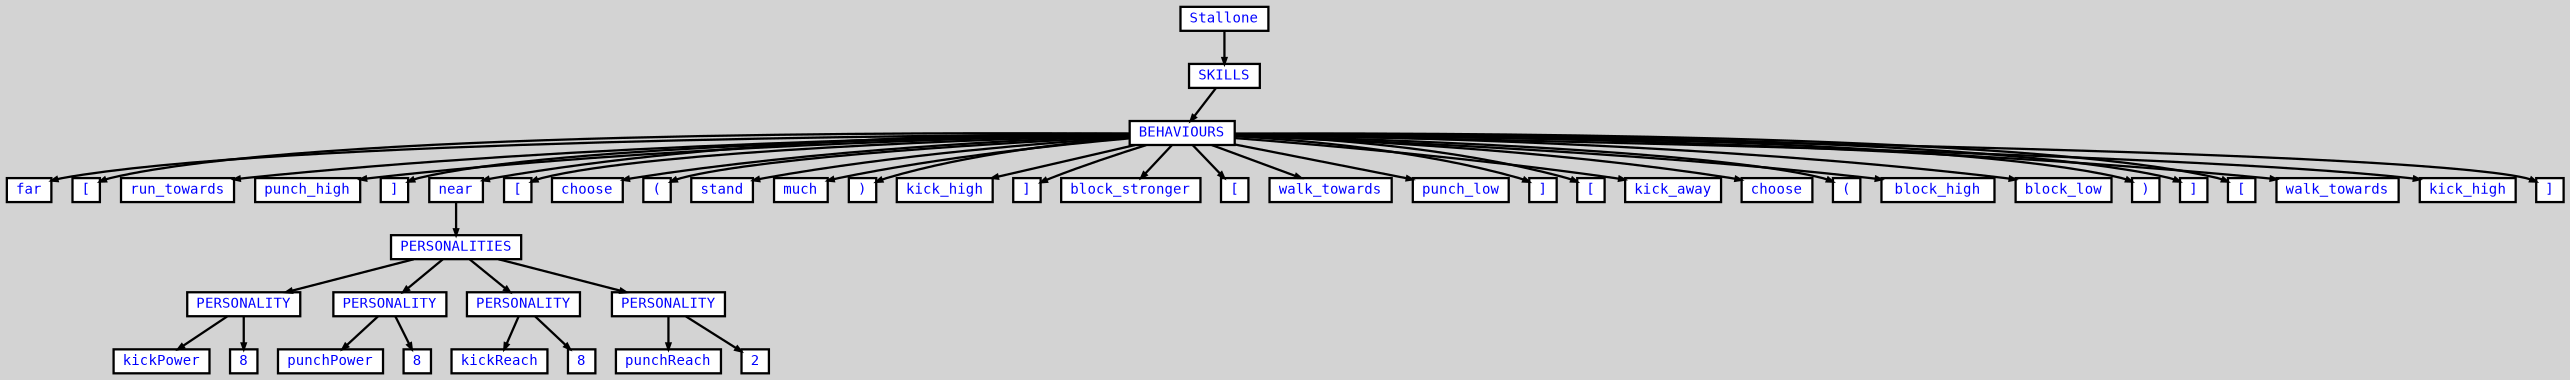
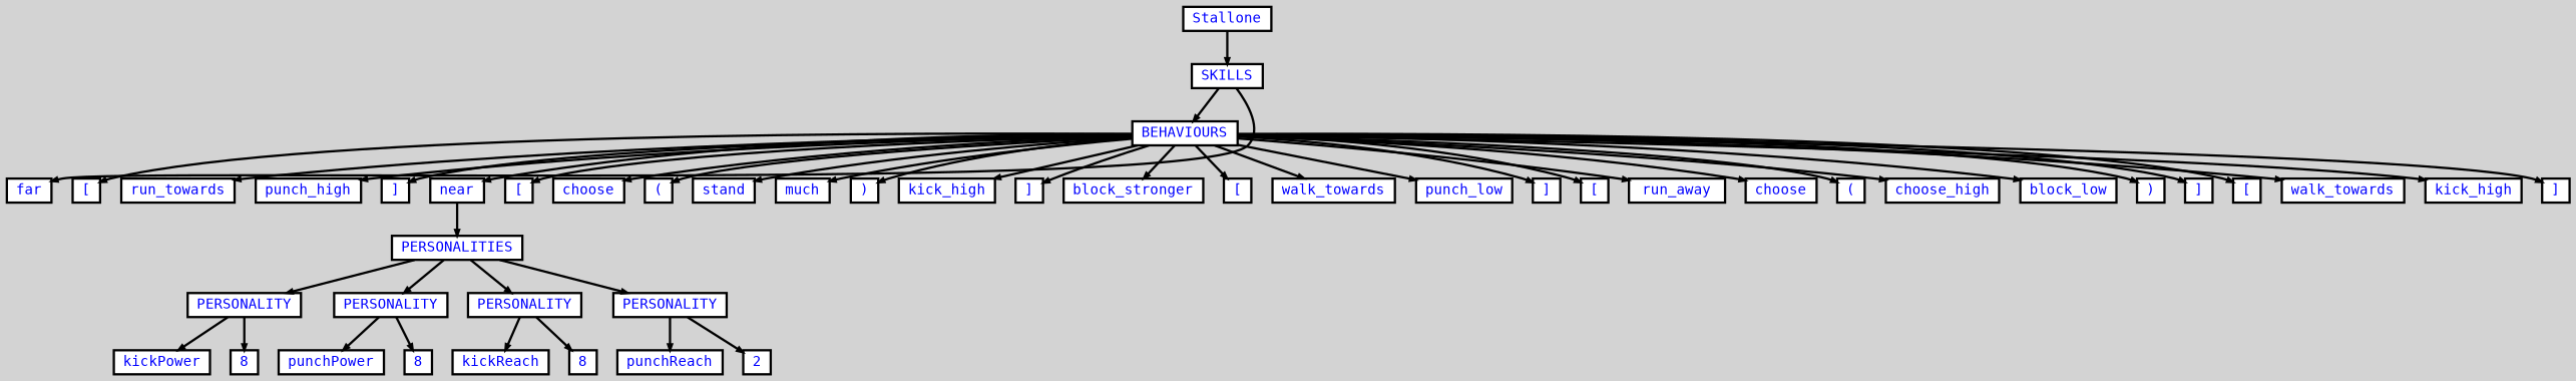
  digraph {
    bgcolor=lightgrey
    fontname="DejaVu Sans Mono"
    ordering=out
    ranksep=.4
    node [color=black fillcolor=white fixedsize=false fontcolor=blue fontname="DejaVu Sans Mono" fontsize=12 shape=box style="filled, solid, bold"]
    edge [arrowsize=.5 color=black fontname="DejaVu Sans Mono" style=bold]
    n1 [height=.25 label=Stallone width=.25]
    n2 [height=.25 label=SKILLS width=.25]
    n3 [height=.25 label=BEHAVIOURS width=.25]
    n4 [height=.25 label=PERSONALITIES width=.25]
    n5 [height=.25 label=PERSONALITY width=.25]
    n6 [height=.25 label=PERSONALITY width=.25]
    n7 [height=.25 label=PERSONALITY width=.25]
    n8 [height=.25 label=PERSONALITY width=.25]
    n9 [height=.25 label=far width=.25]
    n10 [height=.25 label="[" width=.25]
    n11 [height=.25 label=run_towards width=.25]
    n12 [height=.25 label=punch_high width=.25]
    n13 [height=.25 label="]" width=.25]
    n14 [height=.25 label=near width=.25]
    n15 [height=.25 label="[" width=.25]
    n16 [height=.25 label=choose width=.25]
    n17 [height=.25 label="(" width=.25]
    n18 [height=.25 label=stand width=.25]
    n19 [height=.25 label=much width=.25]
    n20 [height=.25 label=")" width=.25]
    n21 [height=.25 label=kick_high width=.25]
    n22 [height=.25 label="]" width=.25]
    n23 [height=.25 label=block_stronger width=.25]
    n24 [height=.25 label="[" width=.25]
    n25 [height=.25 label=walk_towards width=.25]
    n26 [height=.25 label=punch_low width=.25]
    n27 [height=.25 label="]" width=.25]
    n28 [height=.25 label="[" width=.25]
-   n29 [height=.25 label=kick_away width=.25]
+   n29 [height=.25 label=run_away width=.25]
    n30 [height=.25 label=choose width=.25]
    n31 [height=.25 label="(" width=.25]
-   n32 [height=.25 label=block_high width=.25]
+   n32 [height=.25 label=choose_high width=.25]
    n33 [height=.25 label=block_low width=.25]
    n34 [height=.25 label=")" width=.25]
    n35 [height=.25 label="]" width=.25]
    n36 [height=.25 label="[" width=.25]
    n37 [height=.25 label=walk_towards width=.25]
    n38 [height=.25 label=kick_high width=.25]
    n39 [height=.25 label="]" width=.25]
    n40 [height=.25 label=kickPower width=.25]
    n41 [height=.25 label=8 width=.25]
    n42 [height=.25 label=punchPower width=.25]
    n43 [height=.25 label=8 width=.25]
    n44 [height=.25 label=kickReach width=.25]
    n45 [height=.25 label=8 width=.25]
    n46 [height=.25 label=punchReach width=.25]
    n47 [height=.25 label=2 width=.25]
    n1 -> n2
    n2 -> n3
-   n3 -> n9
+   n2 -> n9
    n3 -> n10
    n3 -> n11
    n3 -> n12
    n3 -> n13
    n3 -> n14
    n3 -> n15
    n3 -> n16
    n3 -> n17
    n3 -> n18
    n3 -> n19
    n3 -> n20
    n3 -> n21
    n3 -> n22
    n3 -> n23
    n3 -> n24
    n3 -> n25
    n3 -> n26
    n3 -> n27
    n3 -> n28
    n3 -> n29
    n3 -> n30
    n3 -> n31
    n3 -> n32
    n3 -> n33
    n3 -> n34
    n3 -> n35
    n3 -> n36
    n3 -> n37
    n3 -> n38
    n3 -> n39
    n4 -> n5
    n4 -> n6
    n4 -> n7
    n4 -> n8
    n5 -> n40
    n5 -> n41
    n6 -> n42
    n6 -> n43
    n7 -> n44
    n7 -> n45
    n8 -> n46
    n8 -> n47
    n14 -> n4
  }
